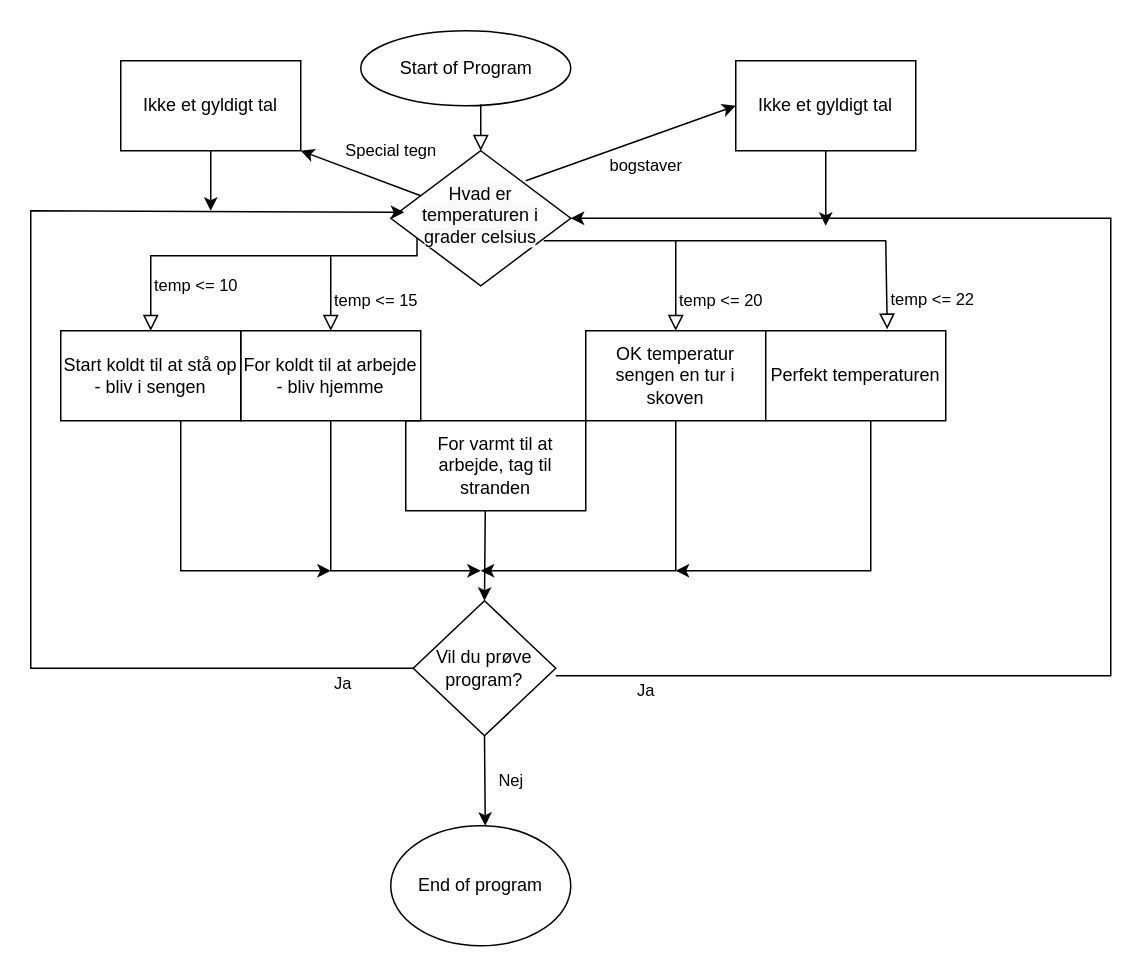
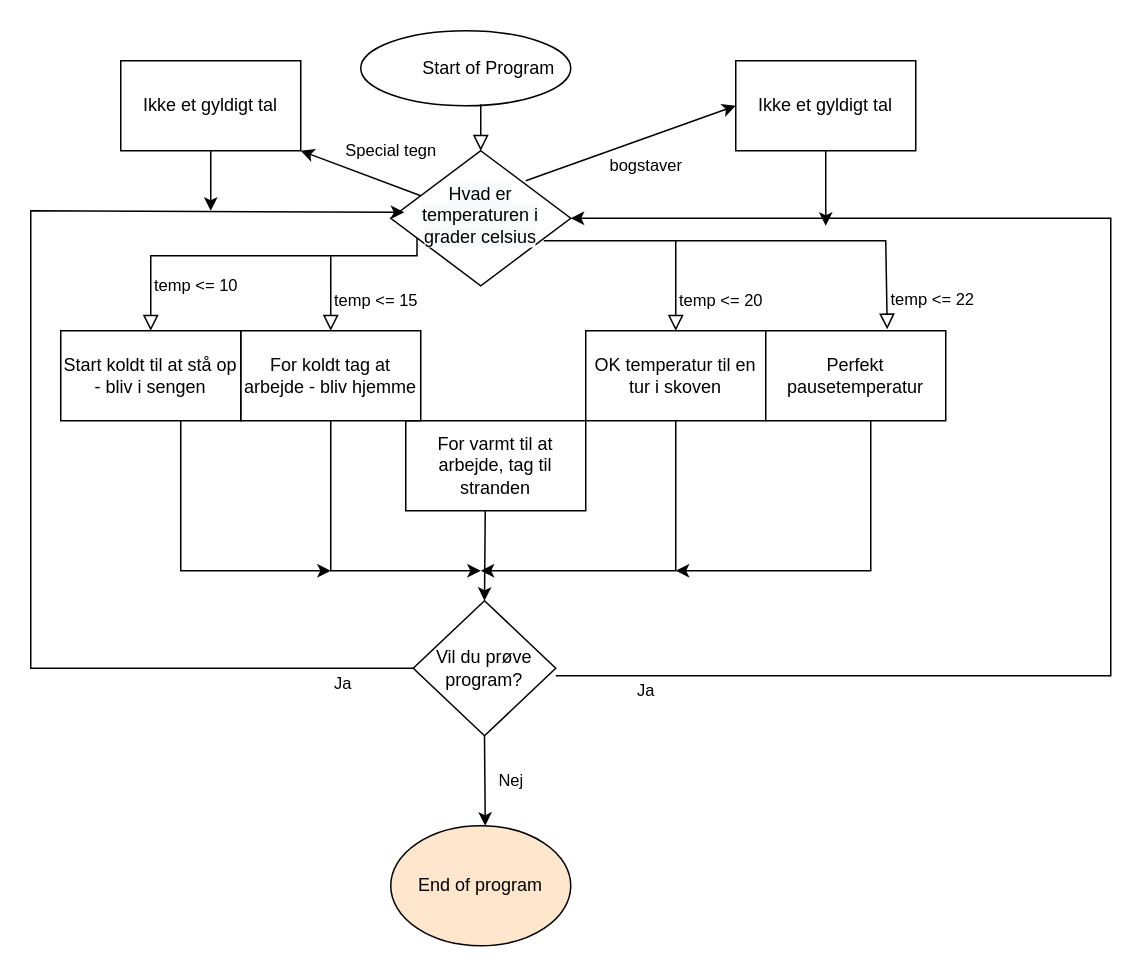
  <mxCell id="0" />
  <mxCell id="1" parent="0" />
  <mxCell id="2" value="temp &amp;lt;= 10" style="rounded=0;html=1;jettySize=auto;orthogonalLoop=1;fontSize=11;endArrow=block;endFill=0;endSize=8;strokeWidth=1;shadow=0;labelBackgroundColor=none;edgeStyle=orthogonalEdgeStyle;entryX=0.5;entryY=0;entryDx=0;entryDy=0;exitX=0.146;exitY=0.644;exitDx=0;exitDy=0;exitPerimeter=0;" parent="1" source="9" edge="1"><mxGeometry x="0.332" y="20" relative="1" as="geometry"><mxPoint x="257" y="160" as="sourcePoint" /><mxPoint x="100" y="220" as="targetPoint" /><Array as="points"><mxPoint x="278" y="170" /><mxPoint x="100" y="170" /></Array><mxPoint as="offset" /></mxGeometry></mxCell>
  <mxCell id="3" value="" style="ellipse;whiteSpace=wrap;html=1;" vertex="1" parent="1"><mxGeometry x="240" width="140" height="50" as="geometry" y="20" /></mxCell>
- <mxCell id="4" value="Start of Program" style="text;html=1;resizable=0;autosize=1;align=center;verticalAlign=middle;points=[];fillColor=none;strokeColor=none;rounded=0;" vertex="1" parent="1"><mxGeometry x="260" y="35" width="100" height="20" as="geometry" /></mxCell>
+ <mxCell id="4" value="Start of Program" style="text;html=1;resizable=0;autosize=1;align=center;verticalAlign=middle;points=[];fillColor=none;strokeColor=none;rounded=0;" vertex="1" parent="1"><mxGeometry x="275" y="35" width="100" height="20" as="geometry" /></mxCell>
  <mxCell id="5" value="" style="rounded=0;html=1;jettySize=auto;orthogonalLoop=1;fontSize=11;endArrow=block;endFill=0;endSize=8;strokeWidth=1;shadow=0;labelBackgroundColor=none;edgeStyle=orthogonalEdgeStyle;entryX=0.5;entryY=0;entryDx=0;entryDy=0;" edge="1" parent="1" target="9"><mxGeometry relative="1" as="geometry"><mxPoint x="320" y="69" as="sourcePoint" /><mxPoint x="300" y="110" as="targetPoint" /><Array as="points"><mxPoint x="320" y="69" /></Array></mxGeometry></mxCell>
  <mxCell id="6" value="temp &amp;lt;= 15" style="rounded=0;html=1;jettySize=auto;orthogonalLoop=1;fontSize=11;endArrow=block;endFill=0;endSize=8;strokeWidth=1;shadow=0;labelBackgroundColor=none;edgeStyle=orthogonalEdgeStyle;entryX=0.5;entryY=0;entryDx=0;entryDy=0;" edge="1" parent="1"><mxGeometry x="0.2" y="30" relative="1" as="geometry"><mxPoint x="220" y="170" as="sourcePoint" /><mxPoint x="220" y="220" as="targetPoint" /><Array as="points"><mxPoint x="220" y="200" /><mxPoint x="220" y="200" /></Array><mxPoint as="offset" /></mxGeometry></mxCell>
  <mxCell id="7" value="" style="rounded=0;html=1;jettySize=auto;orthogonalLoop=1;fontSize=11;endArrow=block;endFill=0;endSize=8;strokeWidth=1;shadow=0;labelBackgroundColor=none;edgeStyle=orthogonalEdgeStyle;entryX=0.675;entryY=-0.017;entryDx=0;entryDy=0;entryPerimeter=0;" edge="1" parent="1" target="15"><mxGeometry relative="1" as="geometry"><mxPoint x="362" y="160" as="sourcePoint" /><mxPoint x="590" y="210" as="targetPoint" /><Array as="points"><mxPoint x="590" y="160" /></Array></mxGeometry></mxCell>
  <mxCell id="8" value="temp &amp;lt;= 22" style="edgeLabel;html=1;align=center;verticalAlign=middle;resizable=0;points=[];" vertex="1" connectable="0" parent="7"><mxGeometry x="0.727" y="-1" relative="1" as="geometry"><mxPoint x="31" y="18" as="offset" /></mxGeometry></mxCell>
  <mxCell id="9" value="&#10;&#10;&lt;span style=&quot;color: rgb(0, 0, 0); font-family: helvetica; font-size: 12px; font-style: normal; font-weight: 400; letter-spacing: normal; text-align: center; text-indent: 0px; text-transform: none; word-spacing: 0px; background-color: rgb(248, 249, 250); display: inline; float: none;&quot;&gt;Hvad er temperaturen i grader celsius&lt;/span&gt;&#10;&#10;" style="rhombus;whiteSpace=wrap;html=1;shadow=0;fontFamily=Helvetica;fontSize=12;align=center;strokeWidth=1;spacing=6;spacingTop=-4;" vertex="1" parent="1"><mxGeometry x="260" y="100" width="120" height="90" as="geometry" /></mxCell>
  <mxCell id="10" value="temp &amp;lt;= 20" style="rounded=0;html=1;jettySize=auto;orthogonalLoop=1;fontSize=11;endArrow=block;endFill=0;endSize=8;strokeWidth=1;shadow=0;labelBackgroundColor=none;edgeStyle=orthogonalEdgeStyle;entryX=0.5;entryY=0;entryDx=0;entryDy=0;" edge="1" parent="1"><mxGeometry x="0.333" y="30" relative="1" as="geometry"><mxPoint x="450" y="160" as="sourcePoint" /><mxPoint x="450" y="220" as="targetPoint" /><Array as="points"><mxPoint x="450" y="168" /></Array><mxPoint as="offset" /></mxGeometry></mxCell>
  <mxCell id="11" value="For varmt til at arbejde, tag til stranden" style="rounded=0;whiteSpace=wrap;html=1;" vertex="1" parent="1"><mxGeometry x="270" y="280" width="120" height="60" as="geometry" /></mxCell>
- <mxCell id="12" value="For koldt til at arbejde - bliv hjemme" style="rounded=0;whiteSpace=wrap;html=1;" vertex="1" parent="1"><mxGeometry x="160" y="220" width="120" height="60" as="geometry" /></mxCell>
+ <mxCell id="12" value="For koldt tag at arbejde - bliv hjemme" style="rounded=0;whiteSpace=wrap;html=1;" vertex="1" parent="1"><mxGeometry x="160" y="220" width="120" height="60" as="geometry" /></mxCell>
  <mxCell id="13" value="Start koldt til at stå op - bliv i sengen" style="rounded=0;whiteSpace=wrap;html=1;" vertex="1" parent="1"><mxGeometry x="40" y="220" width="120" height="60" as="geometry" /></mxCell>
- <mxCell id="14" value="OK temperatur sengen en tur i skoven" style="rounded=0;whiteSpace=wrap;html=1;" vertex="1" parent="1"><mxGeometry x="390" y="220" width="120" height="60" as="geometry" /></mxCell>
- <mxCell id="15" value="Perfekt temperaturen" style="rounded=0;whiteSpace=wrap;html=1;" vertex="1" parent="1"><mxGeometry x="510" y="220" width="120" height="60" as="geometry" /></mxCell>
+ <mxCell id="14" value="OK temperatur til en tur i skoven" style="rounded=0;whiteSpace=wrap;html=1;" vertex="1" parent="1"><mxGeometry x="390" y="220" width="120" height="60" as="geometry" /></mxCell>
+ <mxCell id="15" value="Perfekt pausetemperatur" style="rounded=0;whiteSpace=wrap;html=1;" vertex="1" parent="1"><mxGeometry x="510" y="220" width="120" height="60" as="geometry" /></mxCell>
  <mxCell id="16" value="Vil du prøve program?" style="rhombus;whiteSpace=wrap;html=1;" vertex="1" parent="1"><mxGeometry x="275" y="400" width="95" height="90" as="geometry" /></mxCell>
  <mxCell id="17" value="" style="endArrow=classic;html=1;rounded=0;entryX=0.5;entryY=0;entryDx=0;entryDy=0;" edge="1" parent="1" target="16"><mxGeometry width="50" height="50" relative="1" as="geometry"><mxPoint x="323" y="340" as="sourcePoint" /><mxPoint x="420" y="340" as="targetPoint" /></mxGeometry></mxCell>
  <mxCell id="18" value="" style="endArrow=classic;html=1;rounded=0;exitX=0.5;exitY=1;exitDx=0;exitDy=0;" edge="1" parent="1" source="14"><mxGeometry width="50" height="50" relative="1" as="geometry"><mxPoint x="370" y="390" as="sourcePoint" /><mxPoint x="320" y="380" as="targetPoint" /><Array as="points"><mxPoint x="450" y="380" /></Array></mxGeometry></mxCell>
  <mxCell id="19" value="" style="endArrow=classic;html=1;rounded=0;exitX=0.5;exitY=1;exitDx=0;exitDy=0;" edge="1" parent="1"><mxGeometry width="50" height="50" relative="1" as="geometry"><mxPoint x="580" y="280" as="sourcePoint" /><mxPoint x="450" y="380" as="targetPoint" /><Array as="points"><mxPoint x="580" y="380" /></Array></mxGeometry></mxCell>
  <mxCell id="20" value="" style="endArrow=classic;html=1;rounded=0;exitX=0.5;exitY=1;exitDx=0;exitDy=0;" edge="1" parent="1"><mxGeometry width="50" height="50" relative="1" as="geometry"><mxPoint x="220" y="280" as="sourcePoint" /><mxPoint x="320" y="380" as="targetPoint" /><Array as="points"><mxPoint x="220" y="380" /></Array></mxGeometry></mxCell>
  <mxCell id="21" value="" style="endArrow=classic;html=1;rounded=0;exitX=0.5;exitY=1;exitDx=0;exitDy=0;" edge="1" parent="1"><mxGeometry width="50" height="50" relative="1" as="geometry"><mxPoint x="120" y="280" as="sourcePoint" /><mxPoint x="220" y="380" as="targetPoint" /><Array as="points"><mxPoint x="120" y="380" /></Array></mxGeometry></mxCell>
  <mxCell id="22" value="Ja" style="endArrow=classic;html=1;rounded=0;entryX=1;entryY=0.5;entryDx=0;entryDy=0;" edge="1" parent="1" target="9"><mxGeometry x="-0.884" y="-10" width="50" height="50" relative="1" as="geometry"><mxPoint x="370" y="450" as="sourcePoint" /><mxPoint x="740" y="140" as="targetPoint" /><Array as="points"><mxPoint x="740" y="450" /><mxPoint x="740" y="145" /></Array><mxPoint as="offset" /></mxGeometry></mxCell>
  <mxCell id="23" value="Nej" style="endArrow=classic;html=1;rounded=0;exitX=0.5;exitY=1;exitDx=0;exitDy=0;" edge="1" parent="1" source="16"><mxGeometry x="0.005" y="17" width="50" height="50" relative="1" as="geometry"><mxPoint x="370" y="490" as="sourcePoint" /><mxPoint x="323" y="550" as="targetPoint" /><mxPoint as="offset" /></mxGeometry></mxCell>
- <mxCell id="24" value="End of program" style="ellipse;whiteSpace=wrap;html=1;" vertex="1" parent="1"><mxGeometry x="260" y="550" width="120" height="80" as="geometry" /></mxCell>
+ <mxCell id="24" value="End of program" style="ellipse;whiteSpace=wrap;html=1;fillColor=#ffe6cc;" vertex="1" parent="1"><mxGeometry x="260" y="550" width="120" height="80" as="geometry" /></mxCell>
  <mxCell id="25" value="Ja" style="endArrow=classic;html=1;rounded=0;entryX=0.075;entryY=0.456;entryDx=0;entryDy=0;entryPerimeter=0;" edge="1" parent="1" target="9"><mxGeometry x="-0.884" y="10" width="50" height="50" relative="1" as="geometry"><mxPoint x="275" y="445" as="sourcePoint" /><mxPoint x="285" y="140" as="targetPoint" /><Array as="points"><mxPoint x="20" y="445" /><mxPoint x="20" y="260" /><mxPoint x="20" y="140" /></Array><mxPoint as="offset" /></mxGeometry></mxCell>
  <mxCell id="26" value="Ikke et gyldigt tal" style="rounded=0;whiteSpace=wrap;html=1;" vertex="1" parent="1"><mxGeometry x="490" y="40" width="120" height="60" as="geometry" /></mxCell>
  <mxCell id="27" value="bogstaver&lt;br&gt;" style="endArrow=classic;html=1;rounded=0;entryX=0;entryY=0.5;entryDx=0;entryDy=0;" edge="1" parent="1" target="26"><mxGeometry x="0.059" y="-17" width="50" height="50" relative="1" as="geometry"><mxPoint x="350" y="120" as="sourcePoint" /><mxPoint x="400" y="70" as="targetPoint" /><mxPoint y="1" as="offset" /></mxGeometry></mxCell>
  <mxCell id="28" value="" style="endArrow=classic;html=1;rounded=0;exitX=0.5;exitY=1;exitDx=0;exitDy=0;" edge="1" parent="1" source="26"><mxGeometry width="50" height="50" relative="1" as="geometry"><mxPoint x="620" y="160" as="sourcePoint" /><mxPoint x="550" y="150" as="targetPoint" /></mxGeometry></mxCell>
  <mxCell id="29" value="Ikke et gyldigt tal" style="rounded=0;whiteSpace=wrap;html=1;" vertex="1" parent="1"><mxGeometry x="80" y="40" width="120" height="60" as="geometry" /></mxCell>
  <mxCell id="30" value="Special tegn" style="endArrow=classic;html=1;rounded=0;" edge="1" parent="1" source="9"><mxGeometry x="-0.315" y="-21" width="50" height="50" relative="1" as="geometry"><mxPoint x="150" y="150" as="sourcePoint" /><mxPoint x="200" y="100" as="targetPoint" /><mxPoint as="offset" /></mxGeometry></mxCell>
  <mxCell id="31" value="" style="endArrow=classic;html=1;rounded=0;exitX=0.5;exitY=1;exitDx=0;exitDy=0;" edge="1" parent="1" source="29"><mxGeometry width="50" height="50" relative="1" as="geometry"><mxPoint x="120" y="170" as="sourcePoint" /><mxPoint x="140" y="140" as="targetPoint" /></mxGeometry></mxCell>
